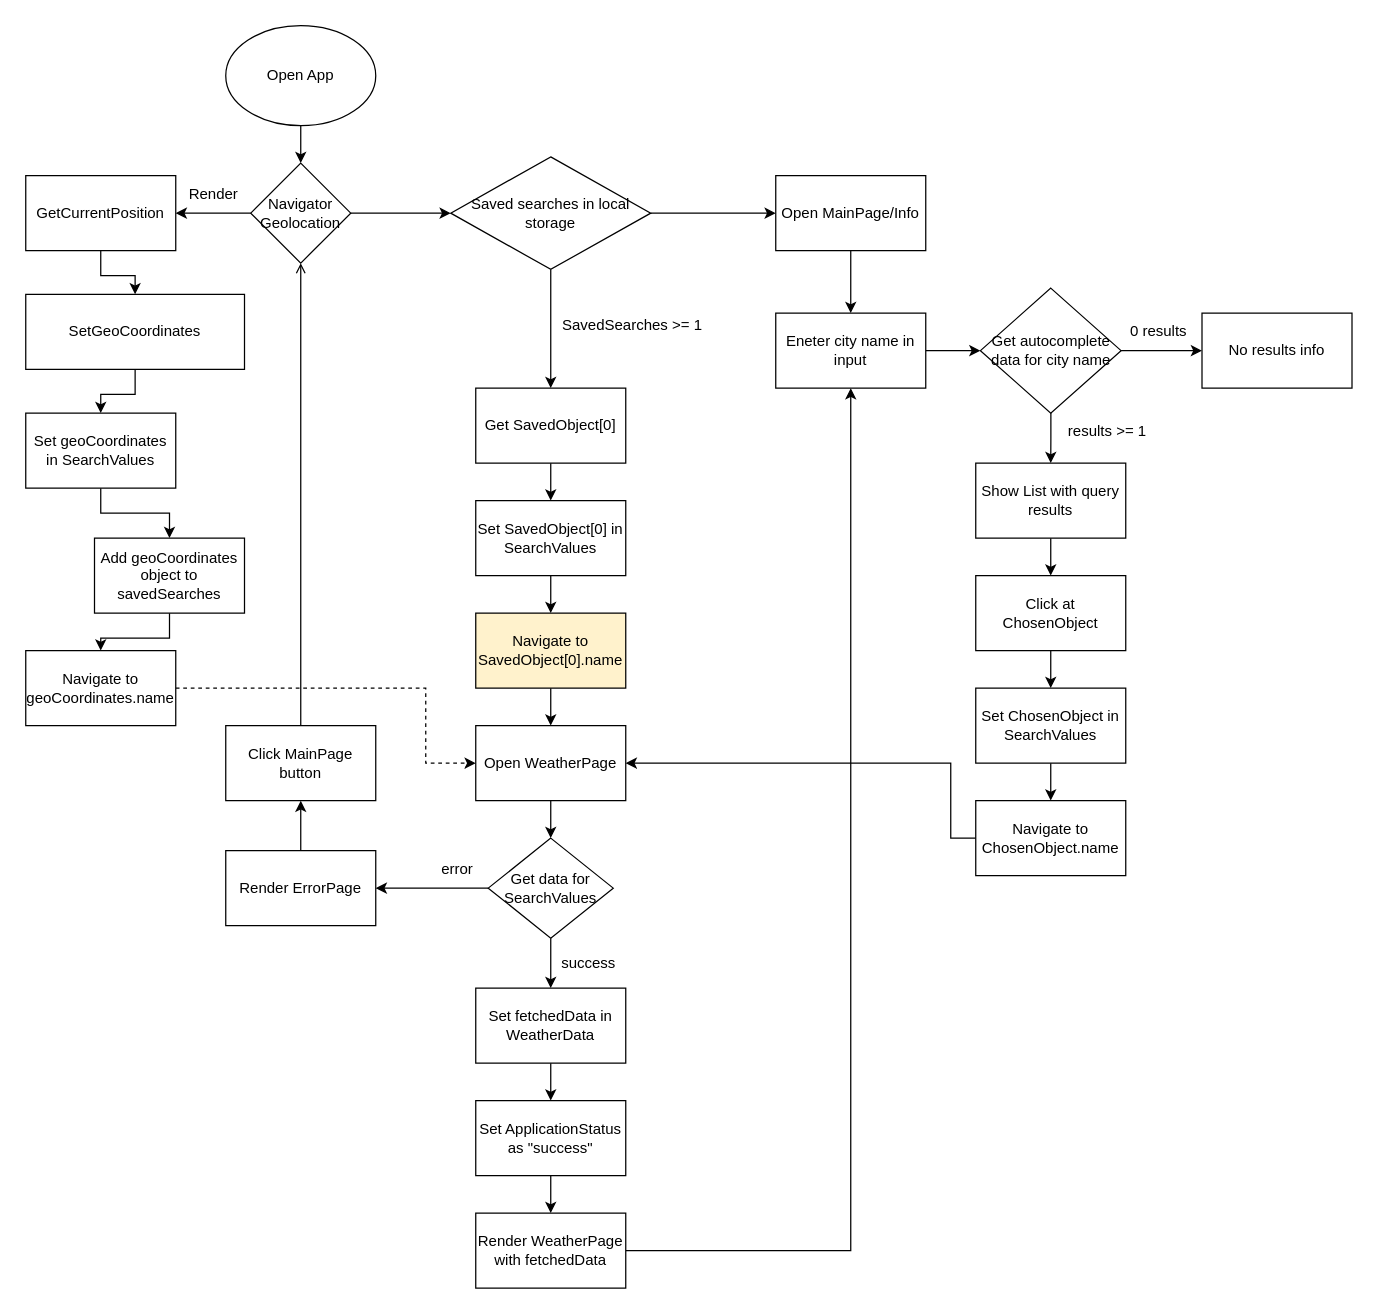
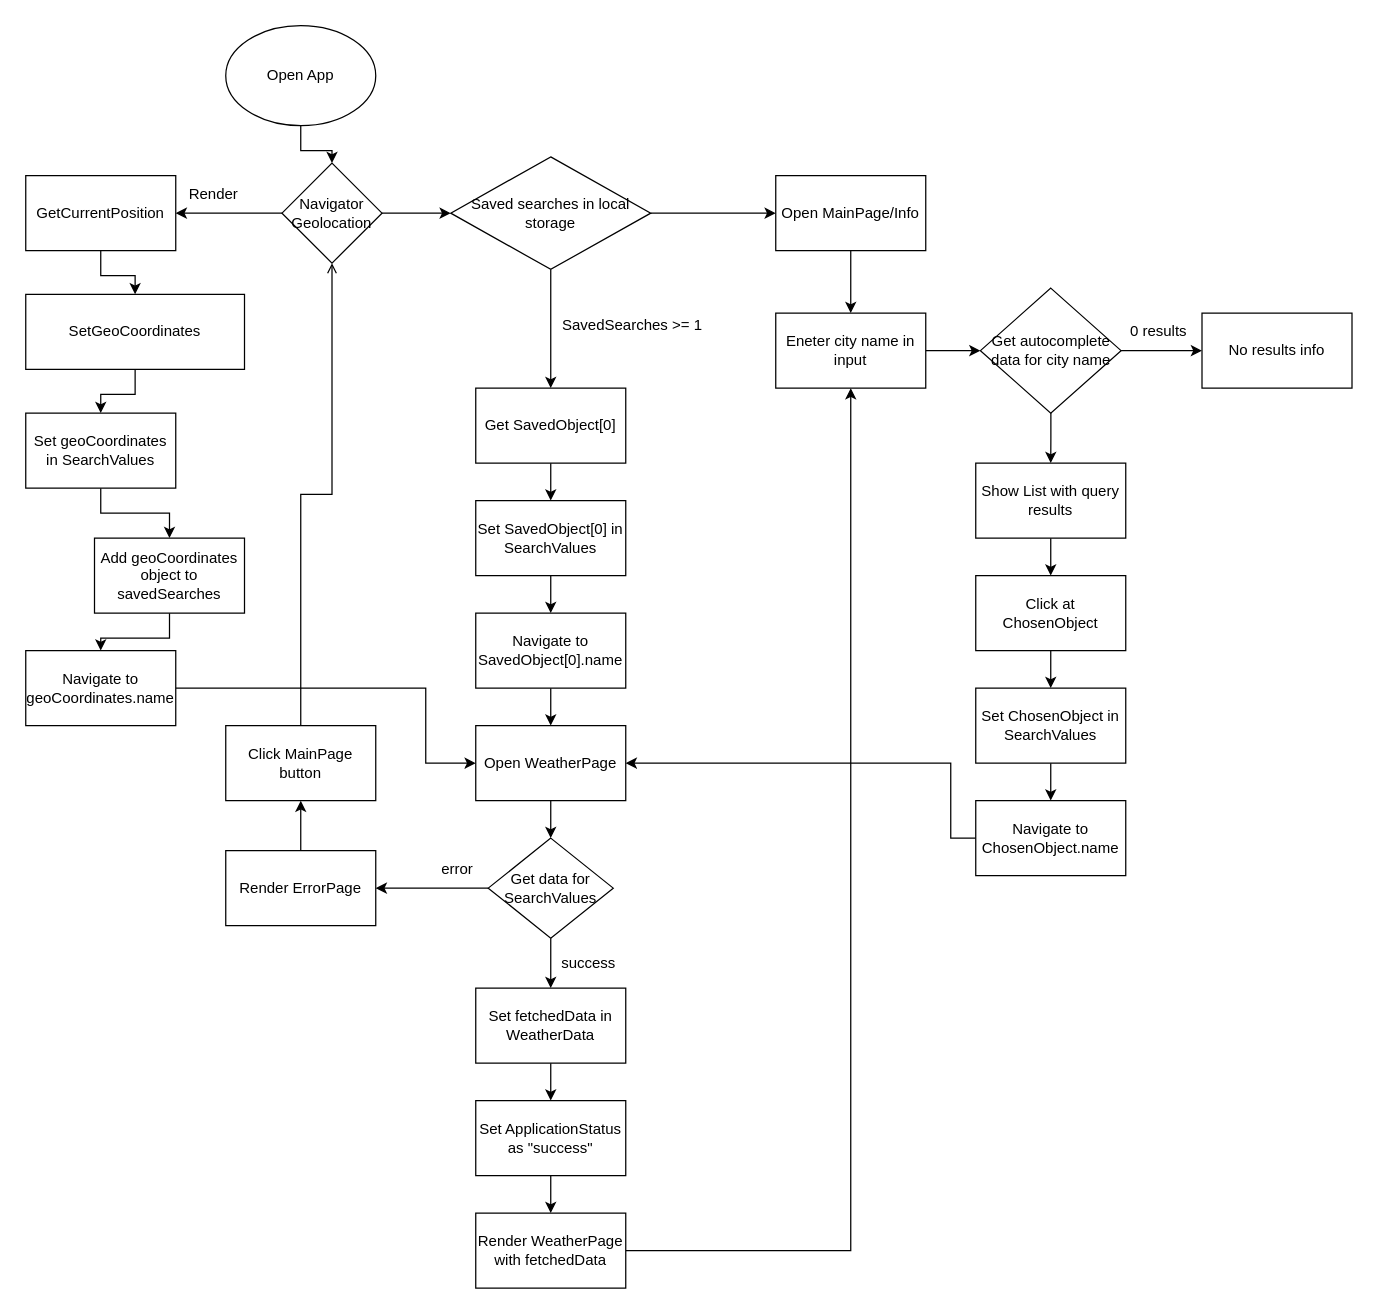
  <mxCell id="0" />
  <mxCell id="1" parent="0" />
  <mxCell id="2" value="" style="edgeStyle=orthogonalEdgeStyle;rounded=0;orthogonalLoop=1;jettySize=auto;html=1;" edge="1" parent="1" source="3" target="6"><mxGeometry relative="1" as="geometry" /></mxCell>
  <mxCell id="3" value="Open App" style="ellipse;whiteSpace=wrap;html=1;" vertex="1" parent="1"><mxGeometry x="180" y="20" width="120" height="80" as="geometry" /></mxCell>
  <mxCell id="4" value="" style="edgeStyle=orthogonalEdgeStyle;rounded=0;orthogonalLoop=1;jettySize=auto;html=1;" edge="1" parent="1" source="6" target="9"><mxGeometry relative="1" as="geometry" /></mxCell>
  <mxCell id="5" value="" style="edgeStyle=orthogonalEdgeStyle;rounded=0;orthogonalLoop=1;jettySize=auto;html=1;" edge="1" parent="1" source="6" target="12"><mxGeometry relative="1" as="geometry" /></mxCell>
- <mxCell id="6" value="Navigator Geolocation" style="rhombus;whiteSpace=wrap;html=1;" vertex="1" parent="1"><mxGeometry x="200" y="130" width="80" height="80" as="geometry" /></mxCell>
+ <mxCell id="6" value="Navigator Geolocation" style="rhombus;whiteSpace=wrap;html=1;" vertex="1" parent="1"><mxGeometry x="225" y="130" width="80" height="80" as="geometry" /></mxCell>
  <mxCell id="7" value="Render" style="text;html=1;align=center;verticalAlign=middle;resizable=0;points=[];autosize=1;strokeColor=none;fillColor=none;" vertex="1" parent="1"><mxGeometry x="140" y="140" width="60" height="30" as="geometry" /></mxCell>
  <mxCell id="8" value="" style="edgeStyle=orthogonalEdgeStyle;rounded=0;orthogonalLoop=1;jettySize=auto;html=1;" edge="1" parent="1" source="9" target="56"><mxGeometry relative="1" as="geometry" /></mxCell>
  <mxCell id="9" value="GetCurrentPosition" style="whiteSpace=wrap;html=1;" vertex="1" parent="1"><mxGeometry x="20" y="140" width="120" height="60" as="geometry" /></mxCell>
  <mxCell id="10" value="" style="edgeStyle=orthogonalEdgeStyle;rounded=0;orthogonalLoop=1;jettySize=auto;html=1;" edge="1" parent="1" source="12" target="14"><mxGeometry relative="1" as="geometry" /></mxCell>
  <mxCell id="11" value="" style="edgeStyle=orthogonalEdgeStyle;rounded=0;orthogonalLoop=1;jettySize=auto;html=1;" edge="1" parent="1" source="12" target="16"><mxGeometry relative="1" as="geometry" /></mxCell>
  <mxCell id="12" value="Saved searches in local storage" style="rhombus;whiteSpace=wrap;html=1;" vertex="1" parent="1"><mxGeometry x="360" y="125" width="160" height="90" as="geometry" /></mxCell>
  <mxCell id="13" value="" style="edgeStyle=orthogonalEdgeStyle;rounded=0;orthogonalLoop=1;jettySize=auto;html=1;" edge="1" parent="1" source="14" target="35"><mxGeometry relative="1" as="geometry" /></mxCell>
  <mxCell id="14" value="Open MainPage/Info" style="whiteSpace=wrap;html=1;" vertex="1" parent="1"><mxGeometry x="620" y="140" width="120" height="60" as="geometry" /></mxCell>
  <mxCell id="15" value="" style="edgeStyle=orthogonalEdgeStyle;rounded=0;orthogonalLoop=1;jettySize=auto;html=1;" edge="1" parent="1" source="16" target="19"><mxGeometry relative="1" as="geometry" /></mxCell>
  <mxCell id="16" value="Get SavedObject[0]" style="whiteSpace=wrap;html=1;" vertex="1" parent="1"><mxGeometry x="380" y="310" width="120" height="60" as="geometry" /></mxCell>
  <mxCell id="17" value="SavedSearches &amp;gt;= 1" style="text;html=1;align=center;verticalAlign=middle;resizable=0;points=[];autosize=1;strokeColor=none;fillColor=none;" vertex="1" parent="1"><mxGeometry x="435" y="245" width="140" height="30" as="geometry" /></mxCell>
  <mxCell id="18" value="" style="edgeStyle=orthogonalEdgeStyle;rounded=0;orthogonalLoop=1;jettySize=auto;html=1;" edge="1" parent="1" source="19" target="21"><mxGeometry relative="1" as="geometry" /></mxCell>
  <mxCell id="19" value="Set SavedObject[0] in SearchValues" style="whiteSpace=wrap;html=1;" vertex="1" parent="1"><mxGeometry x="380" y="400" width="120" height="60" as="geometry" /></mxCell>
  <mxCell id="20" value="" style="edgeStyle=orthogonalEdgeStyle;rounded=0;orthogonalLoop=1;jettySize=auto;html=1;" edge="1" parent="1" source="21" target="23"><mxGeometry relative="1" as="geometry" /></mxCell>
- <mxCell id="21" value="Navigate to SavedObject[0].name" style="whiteSpace=wrap;html=1;fillColor=#fff2cc;" vertex="1" parent="1"><mxGeometry x="380" y="490" width="120" height="60" as="geometry" /></mxCell>
+ <mxCell id="21" value="Navigate to SavedObject[0].name" style="whiteSpace=wrap;html=1;" vertex="1" parent="1"><mxGeometry x="380" y="490" width="120" height="60" as="geometry" /></mxCell>
  <mxCell id="22" value="" style="edgeStyle=orthogonalEdgeStyle;rounded=0;orthogonalLoop=1;jettySize=auto;html=1;" edge="1" parent="1" source="23" target="26"><mxGeometry relative="1" as="geometry" /></mxCell>
  <mxCell id="23" value="Open WeatherPage" style="whiteSpace=wrap;html=1;" vertex="1" parent="1"><mxGeometry x="380" y="580" width="120" height="60" as="geometry" /></mxCell>
  <mxCell id="24" value="" style="edgeStyle=orthogonalEdgeStyle;rounded=0;orthogonalLoop=1;jettySize=auto;html=1;" edge="1" parent="1" source="26" target="28"><mxGeometry relative="1" as="geometry" /></mxCell>
  <mxCell id="25" value="" style="edgeStyle=orthogonalEdgeStyle;rounded=0;orthogonalLoop=1;jettySize=auto;html=1;" edge="1" parent="1" source="26" target="51"><mxGeometry relative="1" as="geometry" /></mxCell>
  <mxCell id="26" value="Get data for SearchValues" style="rhombus;whiteSpace=wrap;html=1;" vertex="1" parent="1"><mxGeometry x="390" y="670" width="100" height="80" as="geometry" /></mxCell>
  <mxCell id="27" value="" style="edgeStyle=orthogonalEdgeStyle;rounded=0;orthogonalLoop=1;jettySize=auto;html=1;" edge="1" parent="1" source="28" target="31"><mxGeometry relative="1" as="geometry" /></mxCell>
  <mxCell id="28" value="Set fetchedData in WeatherData" style="whiteSpace=wrap;html=1;" vertex="1" parent="1"><mxGeometry x="380" y="790" width="120" height="60" as="geometry" /></mxCell>
  <mxCell id="29" value="success" style="text;html=1;align=center;verticalAlign=middle;resizable=0;points=[];autosize=1;strokeColor=none;fillColor=none;" vertex="1" parent="1"><mxGeometry x="435" y="755" width="70" height="30" as="geometry" /></mxCell>
  <mxCell id="30" value="" style="edgeStyle=orthogonalEdgeStyle;rounded=0;orthogonalLoop=1;jettySize=auto;html=1;" edge="1" parent="1" source="31" target="33"><mxGeometry relative="1" as="geometry" /></mxCell>
  <mxCell id="31" value="Set ApplicationStatus as &quot;success&quot;" style="whiteSpace=wrap;html=1;" vertex="1" parent="1"><mxGeometry x="380" y="880" width="120" height="60" as="geometry" /></mxCell>
  <mxCell id="32" style="edgeStyle=orthogonalEdgeStyle;rounded=0;orthogonalLoop=1;jettySize=auto;html=1;entryX=0.5;entryY=1;entryDx=0;entryDy=0;" edge="1" parent="1" source="33" target="35"><mxGeometry relative="1" as="geometry" /></mxCell>
  <mxCell id="33" value="Render WeatherPage with fetchedData" style="whiteSpace=wrap;html=1;" vertex="1" parent="1"><mxGeometry x="380" y="970" width="120" height="60" as="geometry" /></mxCell>
  <mxCell id="34" value="" style="edgeStyle=orthogonalEdgeStyle;rounded=0;orthogonalLoop=1;jettySize=auto;html=1;" edge="1" parent="1" source="35" target="38"><mxGeometry relative="1" as="geometry" /></mxCell>
  <mxCell id="35" value="Eneter city name in input" style="whiteSpace=wrap;html=1;" vertex="1" parent="1"><mxGeometry x="620" y="250" width="120" height="60" as="geometry" /></mxCell>
  <mxCell id="36" value="" style="edgeStyle=orthogonalEdgeStyle;rounded=0;orthogonalLoop=1;jettySize=auto;html=1;" edge="1" parent="1" source="38" target="39"><mxGeometry relative="1" as="geometry" /></mxCell>
  <mxCell id="37" value="" style="edgeStyle=orthogonalEdgeStyle;rounded=0;orthogonalLoop=1;jettySize=auto;html=1;" edge="1" parent="1" source="38" target="42"><mxGeometry relative="1" as="geometry" /></mxCell>
  <mxCell id="38" value="Get autocomplete data for city name" style="rhombus;whiteSpace=wrap;html=1;" vertex="1" parent="1"><mxGeometry x="783.75" y="230" width="112.5" height="100" as="geometry" /></mxCell>
  <mxCell id="39" value="No results info" style="whiteSpace=wrap;html=1;" vertex="1" parent="1"><mxGeometry x="961" y="250" width="120" height="60" as="geometry" /></mxCell>
  <mxCell id="40" value="0 results" style="text;html=1;align=center;verticalAlign=middle;resizable=0;points=[];autosize=1;strokeColor=none;fillColor=none;" vertex="1" parent="1"><mxGeometry x="891" y="250" width="70" height="30" as="geometry" /></mxCell>
  <mxCell id="41" value="" style="edgeStyle=orthogonalEdgeStyle;rounded=0;orthogonalLoop=1;jettySize=auto;html=1;" edge="1" parent="1" source="42" target="45"><mxGeometry relative="1" as="geometry" /></mxCell>
  <mxCell id="42" value="Show List with query results" style="whiteSpace=wrap;html=1;" vertex="1" parent="1"><mxGeometry x="780" y="370" width="120" height="60" as="geometry" /></mxCell>
- <mxCell id="43" value="results &amp;gt;= 1" style="text;html=1;align=center;verticalAlign=middle;resizable=0;points=[];autosize=1;strokeColor=none;fillColor=none;" vertex="1" parent="1"><mxGeometry x="840" y="330" width="90" height="30" as="geometry" /></mxCell>
  <mxCell id="44" value="" style="edgeStyle=orthogonalEdgeStyle;rounded=0;orthogonalLoop=1;jettySize=auto;html=1;" edge="1" parent="1" source="45" target="49"><mxGeometry relative="1" as="geometry" /></mxCell>
  <mxCell id="45" value="Click at ChosenObject" style="whiteSpace=wrap;html=1;" vertex="1" parent="1"><mxGeometry x="780" y="460" width="120" height="60" as="geometry" /></mxCell>
  <mxCell id="46" style="edgeStyle=orthogonalEdgeStyle;rounded=0;orthogonalLoop=1;jettySize=auto;html=1;entryX=1;entryY=0.5;entryDx=0;entryDy=0;" edge="1" parent="1" source="47" target="23"><mxGeometry relative="1" as="geometry"><Array as="points"><mxPoint x="760" y="670" /><mxPoint x="760" y="610" /></Array></mxGeometry></mxCell>
  <mxCell id="47" value="Navigate to ChosenObject.name" style="whiteSpace=wrap;html=1;" vertex="1" parent="1"><mxGeometry x="780" y="640" width="120" height="60" as="geometry" /></mxCell>
  <mxCell id="48" value="" style="edgeStyle=orthogonalEdgeStyle;rounded=0;orthogonalLoop=1;jettySize=auto;html=1;" edge="1" parent="1" source="49" target="47"><mxGeometry relative="1" as="geometry" /></mxCell>
  <mxCell id="49" value="Set ChosenObject in SearchValues" style="whiteSpace=wrap;html=1;" vertex="1" parent="1"><mxGeometry x="780" y="550" width="120" height="60" as="geometry" /></mxCell>
  <mxCell id="50" value="" style="edgeStyle=orthogonalEdgeStyle;rounded=0;orthogonalLoop=1;jettySize=auto;html=1;" edge="1" parent="1" source="51" target="54"><mxGeometry relative="1" as="geometry" /></mxCell>
  <mxCell id="51" value="Render ErrorPage" style="whiteSpace=wrap;html=1;" vertex="1" parent="1"><mxGeometry x="180" y="680" width="120" height="60" as="geometry" /></mxCell>
  <mxCell id="52" value="error" style="text;html=1;align=center;verticalAlign=middle;resizable=0;points=[];autosize=1;strokeColor=none;fillColor=none;" vertex="1" parent="1"><mxGeometry x="340" y="680" width="50" height="30" as="geometry" /></mxCell>
  <mxCell id="53" style="edgeStyle=orthogonalEdgeStyle;rounded=0;orthogonalLoop=1;jettySize=auto;html=1;entryX=0.5;entryY=1;entryDx=0;entryDy=0;endArrow=open;" edge="1" parent="1" source="54" target="6"><mxGeometry relative="1" as="geometry" /></mxCell>
  <mxCell id="54" value="Click MainPage button" style="whiteSpace=wrap;html=1;" vertex="1" parent="1"><mxGeometry x="180" y="580" width="120" height="60" as="geometry" /></mxCell>
  <mxCell id="55" value="" style="edgeStyle=orthogonalEdgeStyle;rounded=0;orthogonalLoop=1;jettySize=auto;html=1;" edge="1" parent="1" source="56" target="58"><mxGeometry relative="1" as="geometry" /></mxCell>
  <mxCell id="56" value="SetGeoCoordinates" style="whiteSpace=wrap;html=1;" vertex="1" parent="1"><mxGeometry x="20" y="235" width="175" height="60" as="geometry" /></mxCell>
  <mxCell id="57" value="" style="edgeStyle=orthogonalEdgeStyle;rounded=0;orthogonalLoop=1;jettySize=auto;html=1;" edge="1" parent="1" source="58" target="60"><mxGeometry relative="1" as="geometry" /></mxCell>
  <mxCell id="58" value="Set geoCoordinates in SearchValues" style="whiteSpace=wrap;html=1;" vertex="1" parent="1"><mxGeometry x="20" y="330" width="120" height="60" as="geometry" /></mxCell>
  <mxCell id="59" value="" style="edgeStyle=orthogonalEdgeStyle;rounded=0;orthogonalLoop=1;jettySize=auto;html=1;" edge="1" parent="1" source="60" target="62"><mxGeometry relative="1" as="geometry" /></mxCell>
  <mxCell id="60" value="Add geoCoordinates object to savedSearches" style="whiteSpace=wrap;html=1;" vertex="1" parent="1"><mxGeometry x="75" y="430" width="120" height="60" as="geometry" /></mxCell>
- <mxCell id="61" style="edgeStyle=orthogonalEdgeStyle;rounded=0;orthogonalLoop=1;jettySize=auto;html=1;entryX=0;entryY=0.5;entryDx=0;entryDy=0;dashed=1;" edge="1" parent="1" source="62" target="23"><mxGeometry relative="1" as="geometry"><Array as="points"><mxPoint x="340" y="550" /><mxPoint x="340" y="610" /></Array></mxGeometry></mxCell>
+ <mxCell id="61" style="edgeStyle=orthogonalEdgeStyle;rounded=0;orthogonalLoop=1;jettySize=auto;html=1;entryX=0;entryY=0.5;entryDx=0;entryDy=0;" edge="1" parent="1" source="62" target="23"><mxGeometry relative="1" as="geometry"><Array as="points"><mxPoint x="340" y="550" /><mxPoint x="340" y="610" /></Array></mxGeometry></mxCell>
  <mxCell id="62" value="Navigate to geoCoordinates.name" style="whiteSpace=wrap;html=1;" vertex="1" parent="1"><mxGeometry x="20" y="520" width="120" height="60" as="geometry" /></mxCell>
